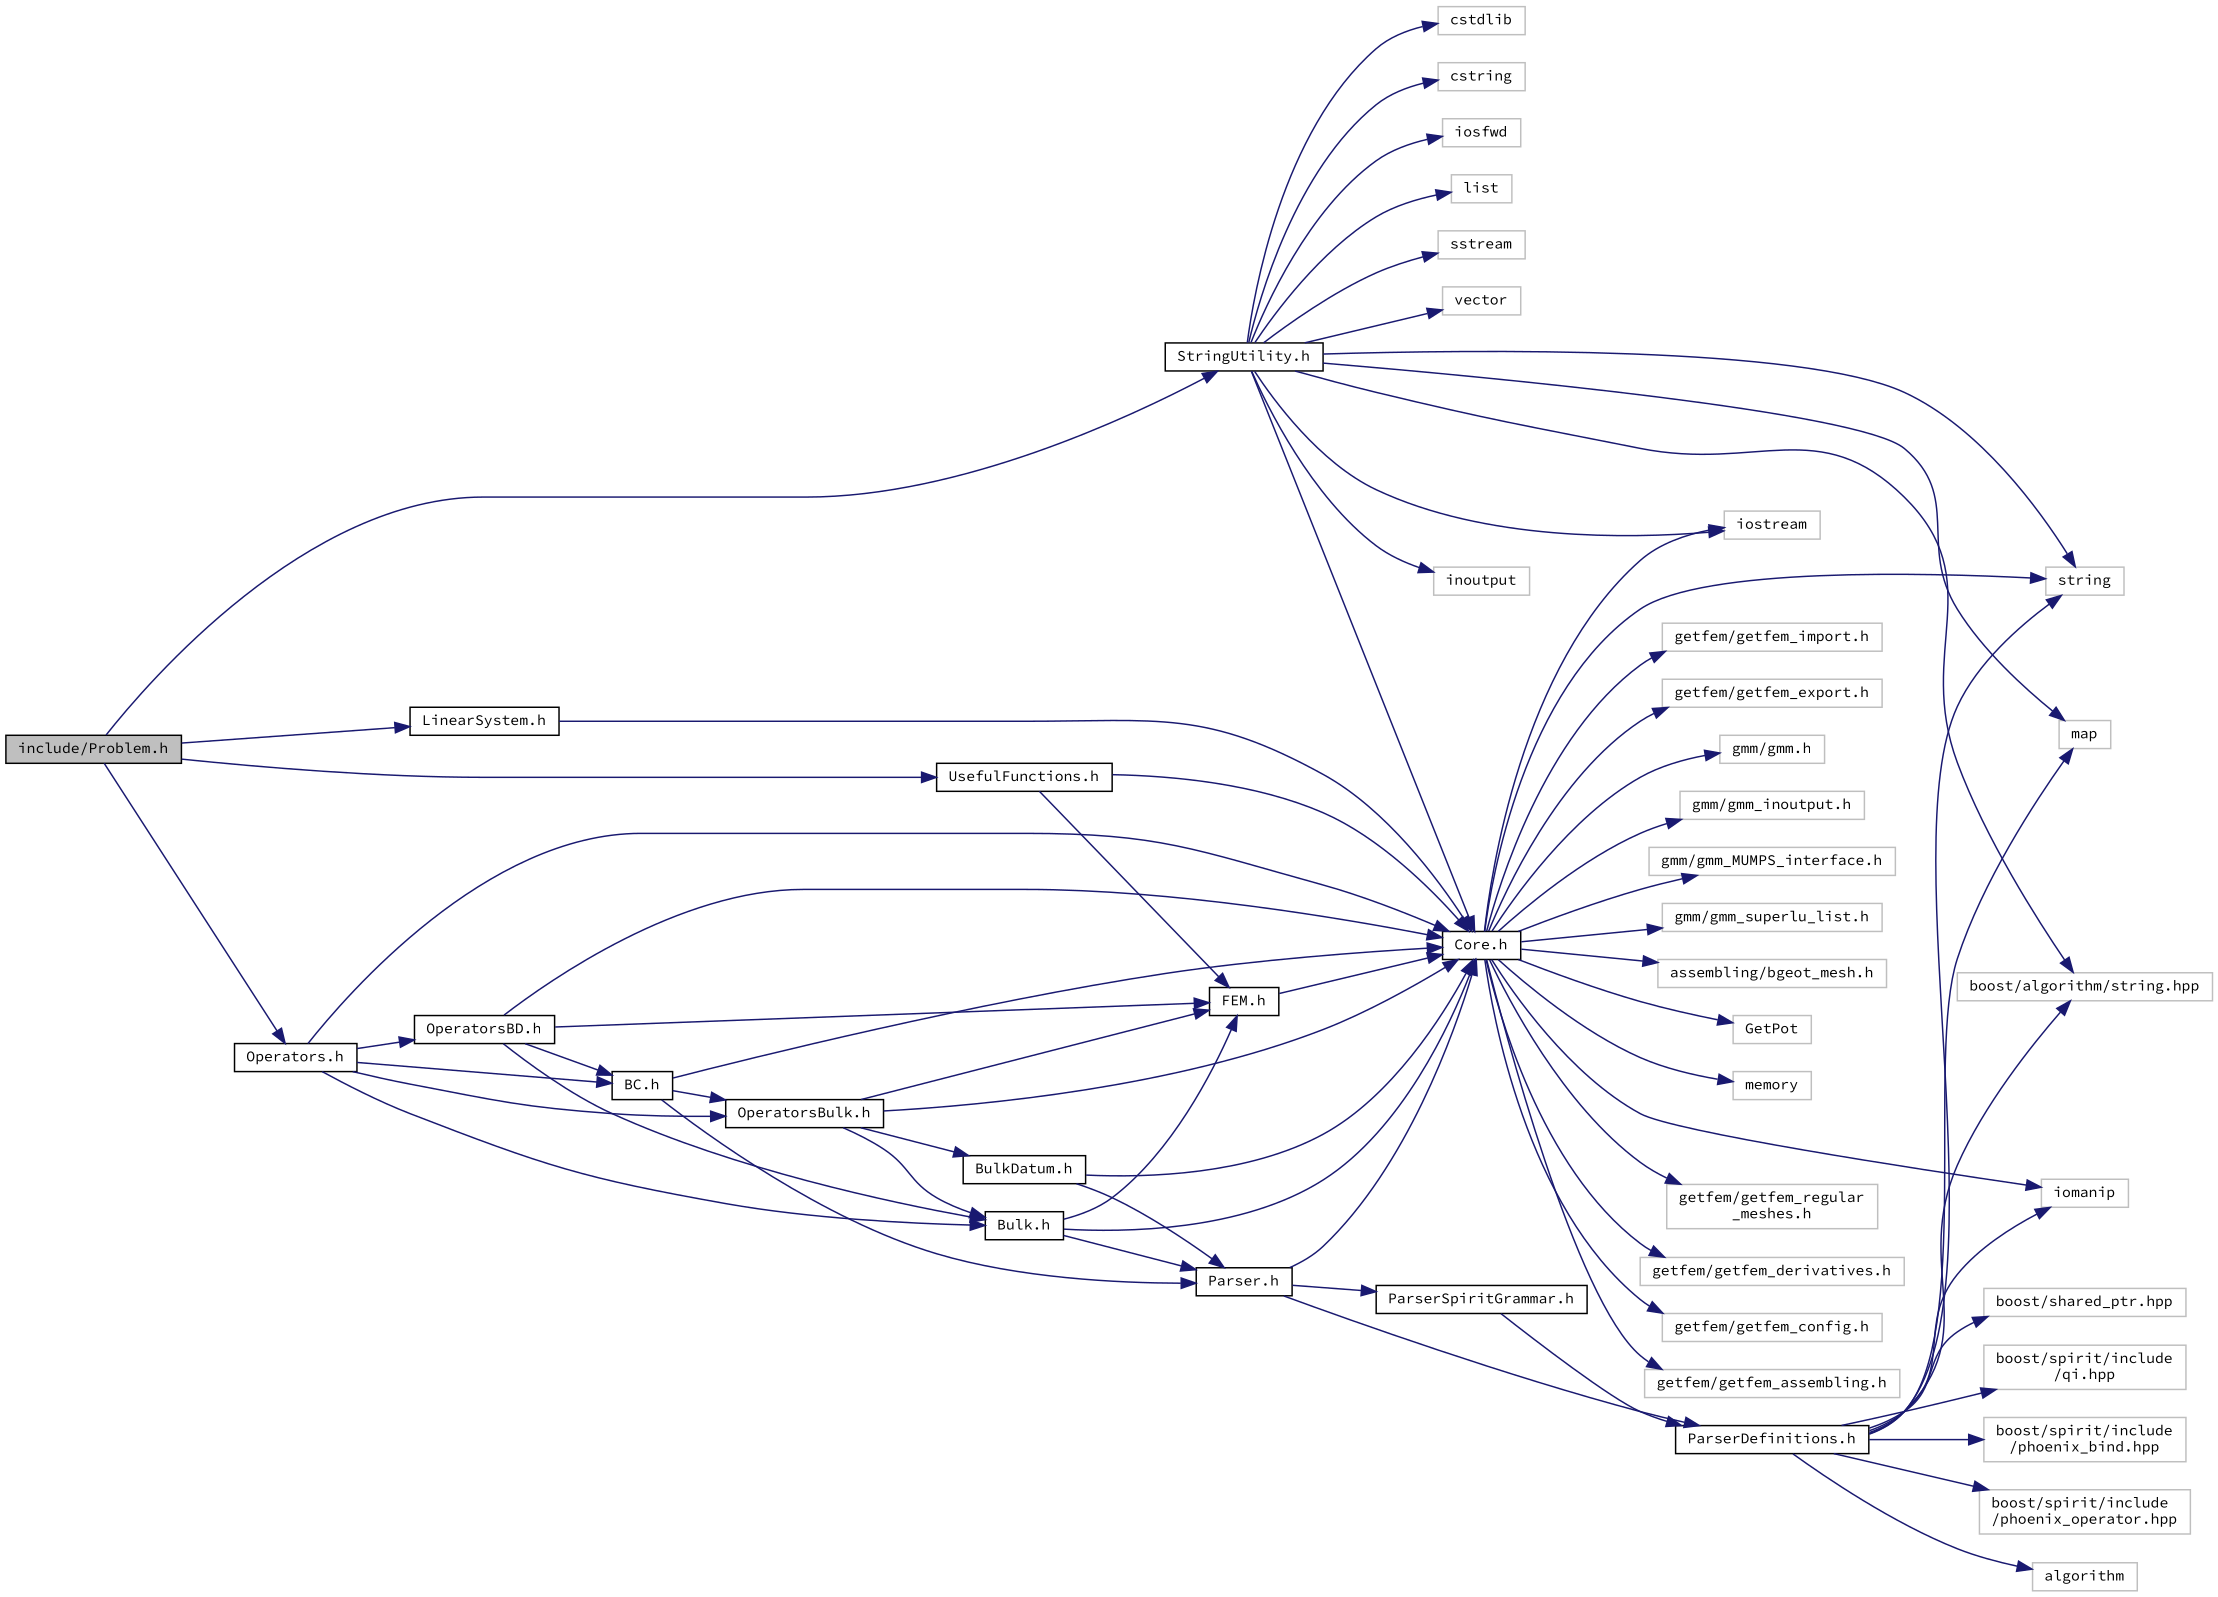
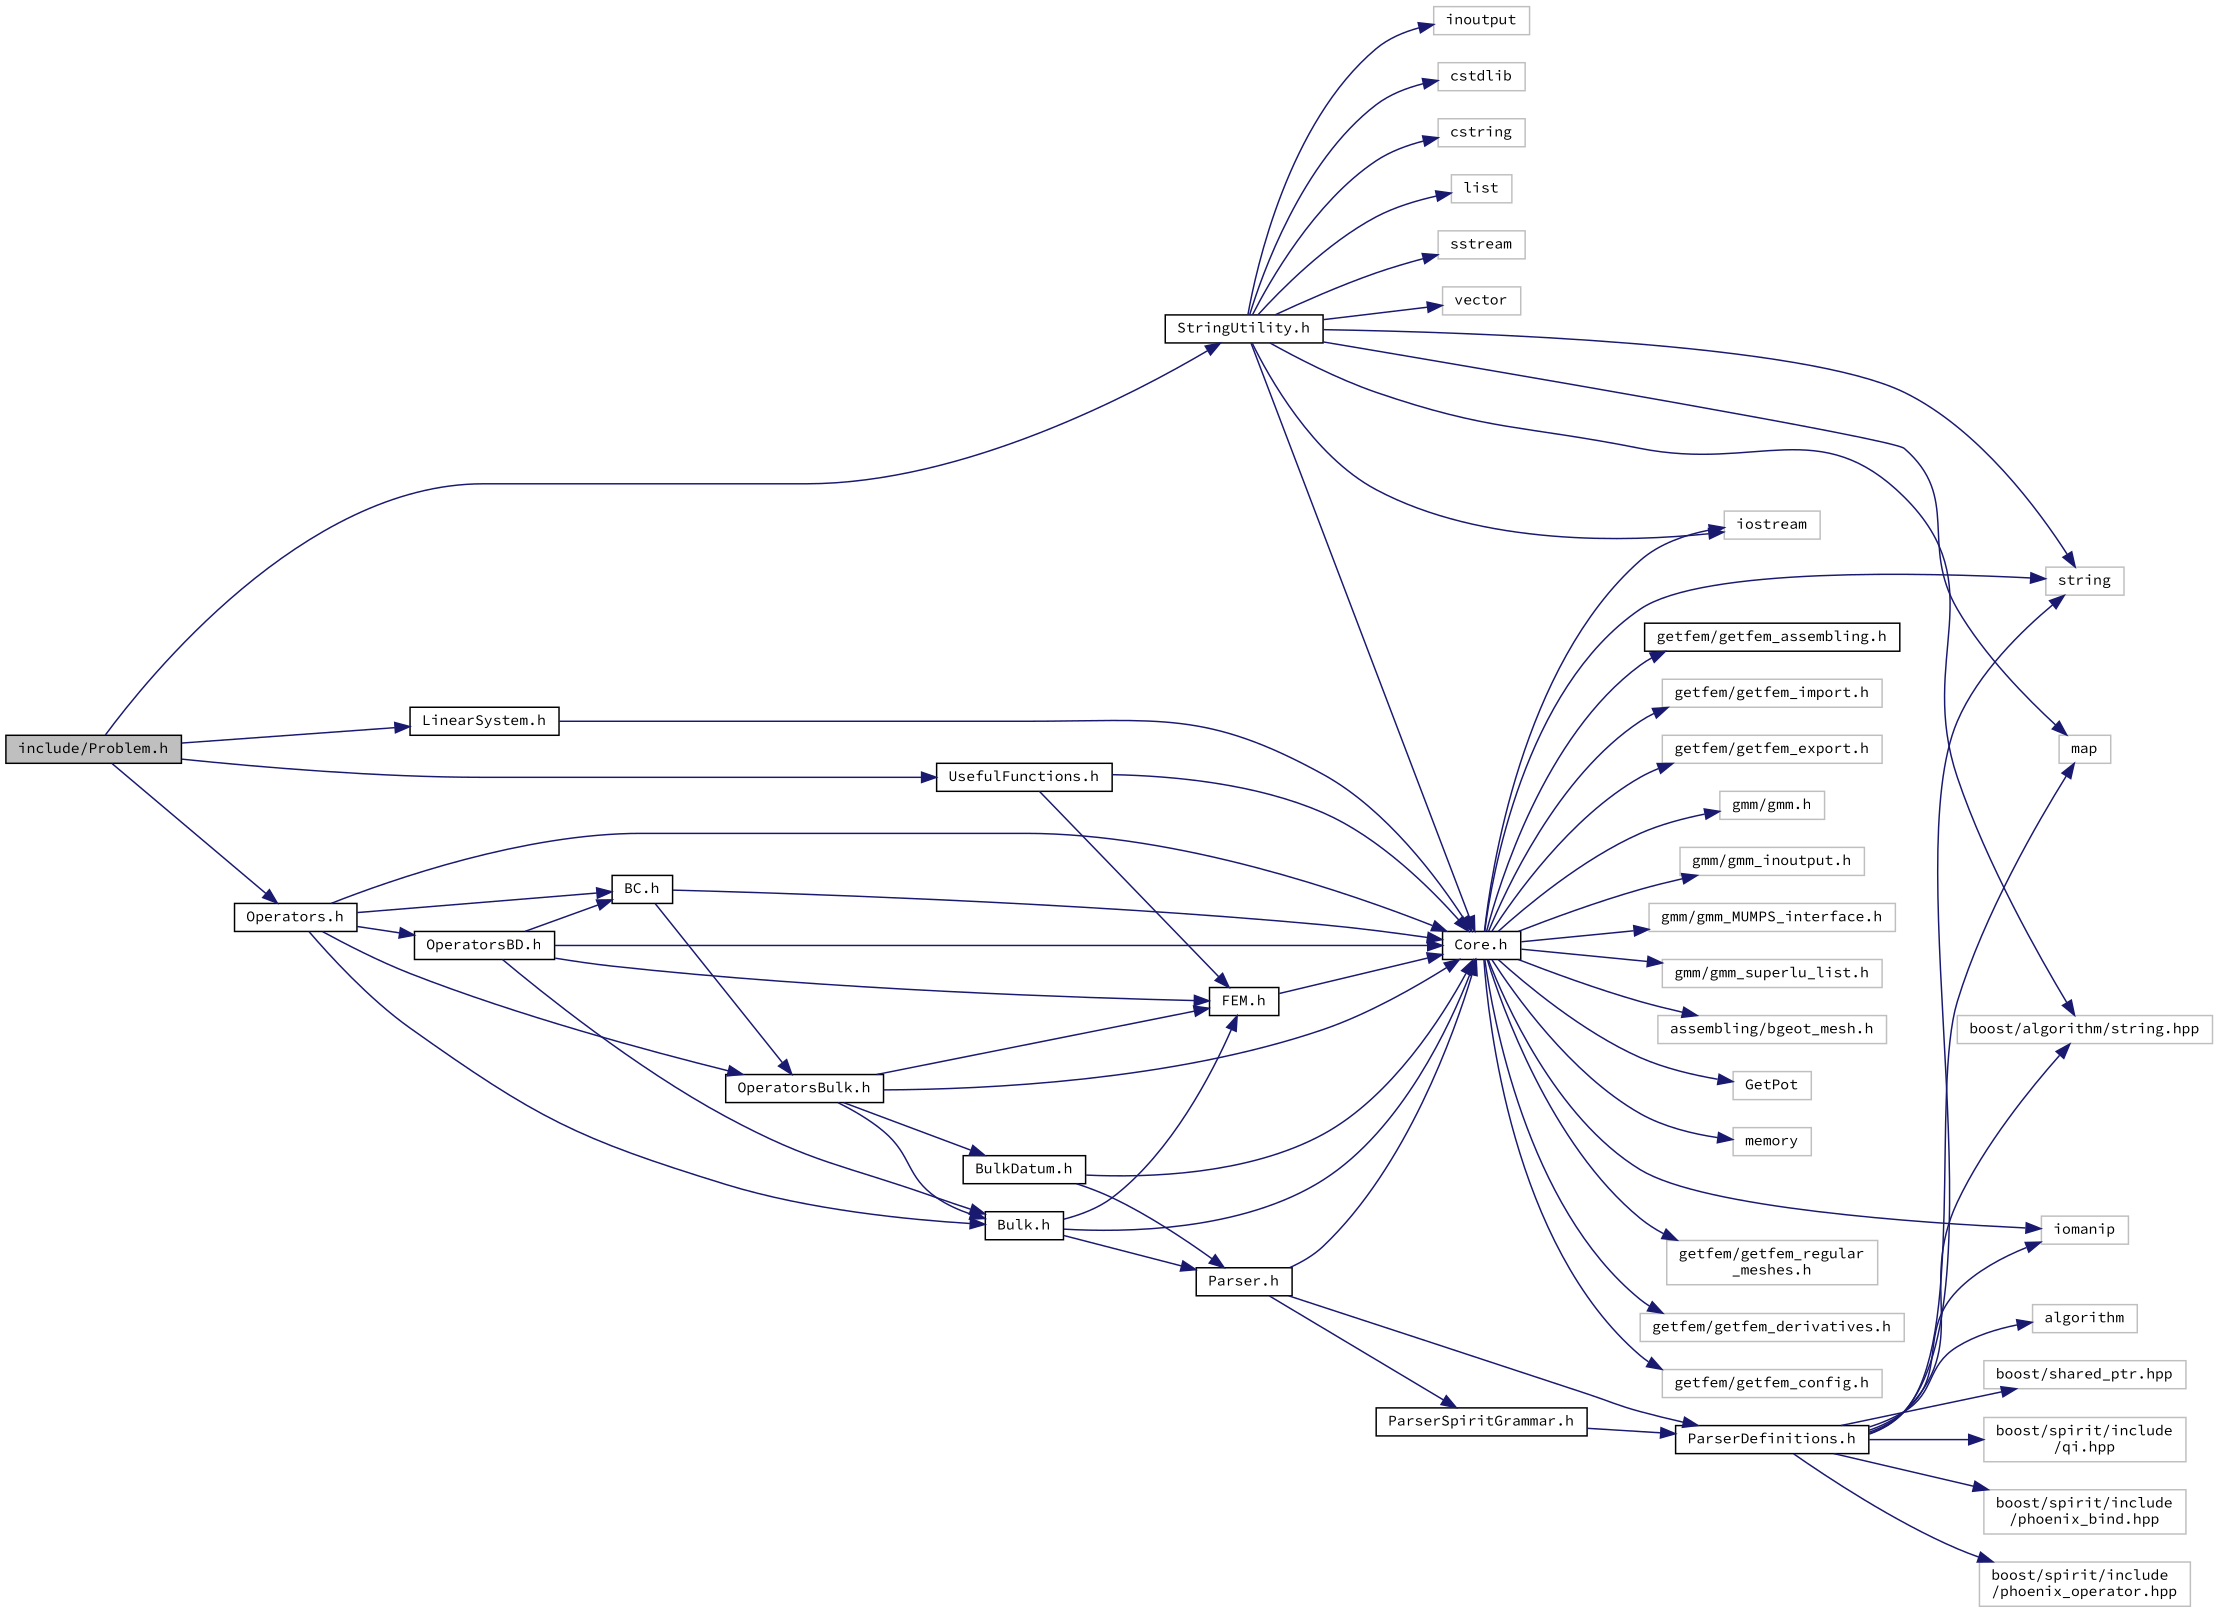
  digraph {
    fontname="Source Code Pro"
    rankdir=LR
    node [color=grey75 fillcolor=white fontname="Source Code Pro" fontsize=10 shape=record style=filled]
    edge [color=midnightblue fontname="Source Code Pro" fontsize=10 labelfontname=Helvetica labelfontsize=10 style=solid]
    n1 [color=black fillcolor=grey75 fontcolor=black height=0.2 label="include/Problem.h" width=0.4]
    n2 [color=black height=0.2 label="LinearSystem.h" width=0.4]
    n3 [color=black height=0.2 label="Operators.h" width=0.4]
    n4 [color=black height=0.2 label="UsefulFunctions.h" width=0.4]
    n5 [color=black height=0.2 label="StringUtility.h" width=0.4]
    n6 [color=black height=0.2 label="Core.h" width=0.4]
    n7 [color=black height=0.2 label="Bulk.h" width=0.4]
    n8 [color=black height=0.2 label="BC.h" width=0.4]
    n9 [color=black height=0.2 label="OperatorsBulk.h" width=0.4]
    n10 [color=black height=0.2 label="OperatorsBD.h" width=0.4]
    n11 [color=black height=0.2 label="FEM.h" width=0.4]
    n12 [height=0.2 label=string width=0.4]
    n13 [height=0.2 label=iostream width=0.4]
    n14 [height=0.2 label=map width=0.4]
    n15 [height=0.2 label="boost/algorithm/string.hpp" width=0.4]
    n16 [height=0.2 label=inoutput width=0.4]
    n17 [height=0.2 label=cstdlib width=0.4]
    n18 [height=0.2 label=cstring width=0.4]
-   n19 [height=0.2 label=iosfwd width=0.4]
    n20 [height=0.2 label=list width=0.4]
    n21 [height=0.2 label=sstream width=0.4]
    n22 [height=0.2 label=vector width=0.4]
    n23 [height=0.2 label="getfem/getfem_regular\l_meshes.h" width=0.4]
    n24 [height=0.2 label="getfem/getfem_derivatives.h" width=0.4]
    n25 [height=0.2 label="getfem/getfem_config.h" width=0.4]
-   n26 [height=0.2 label="getfem/getfem_assembling.h" width=0.4]
+   n26 [color=black height=0.2 label="getfem/getfem_assembling.h" width=0.4]
    n27 [height=0.2 label="getfem/getfem_import.h" width=0.4]
    n28 [height=0.2 label="getfem/getfem_export.h" width=0.4]
    n29 [height=0.2 label="gmm/gmm.h" width=0.4]
    n30 [height=0.2 label="gmm/gmm_inoutput.h" width=0.4]
    n31 [height=0.2 label="gmm/gmm_MUMPS_interface.h" width=0.4]
    n32 [height=0.2 label="gmm/gmm_superlu_list.h" width=0.4]
    n33 [height=0.2 label="assembling/bgeot_mesh.h" width=0.4]
    n34 [height=0.2 label=GetPot width=0.4]
    n35 [height=0.2 label=memory width=0.4]
    n36 [height=0.2 label=iomanip width=0.4]
    n37 [color=black height=0.2 label="Parser.h" width=0.4]
    n38 [color=black height=0.2 label="BulkDatum.h" width=0.4]
    n39 [color=black height=0.2 label="ParserDefinitions.h" width=0.4]
    n40 [color=black height=0.2 label="ParserSpiritGrammar.h" width=0.4]
    n41 [height=0.2 label=algorithm width=0.4]
    n42 [height=0.2 label="boost/shared_ptr.hpp" width=0.4]
    n43 [height=0.2 label="boost/spirit/include\l/qi.hpp" width=0.4]
    n44 [height=0.2 label="boost/spirit/include\l/phoenix_bind.hpp" width=0.4]
    n45 [height=0.2 label="boost/spirit/include\l/phoenix_operator.hpp" width=0.4]
    n1 -> n2
    n1 -> n3
    n1 -> n4
    n1 -> n5
    n2 -> n6
    n3 -> n6
    n3 -> n7
    n3 -> n8
    n3 -> n9
    n3 -> n10
    n4 -> n6
    n4 -> n11
    n5 -> n6
    n5 -> n12
    n5 -> n13
    n5 -> n14
    n5 -> n15
    n5 -> n16
    n5 -> n17
    n5 -> n18
-   n5 -> n19
    n5 -> n20
    n5 -> n21
    n5 -> n22
    n6 -> n12
    n6 -> n13
    n6 -> n23
    n6 -> n24
    n6 -> n25
    n6 -> n26
    n6 -> n27
    n6 -> n28
    n6 -> n29
    n6 -> n30
    n6 -> n31
    n6 -> n32
    n6 -> n33
    n6 -> n34
    n6 -> n35
    n6 -> n36
    n7 -> n6
    n7 -> n11
    n7 -> n37
    n8 -> n6
    n8 -> n9
-   n8 -> n37
    n9 -> n6
    n9 -> n7
    n9 -> n11
    n9 -> n38
    n10 -> n6
    n10 -> n7
    n10 -> n8
    n10 -> n11
    n11 -> n6
    n37 -> n6
    n37 -> n39
    n37 -> n40
    n38 -> n6
    n38 -> n37
    n39 -> n12
    n39 -> n14
    n39 -> n15
    n39 -> n36
    n39 -> n41
    n39 -> n42
    n39 -> n43
    n39 -> n44
    n39 -> n45
    n40 -> n39
  }
